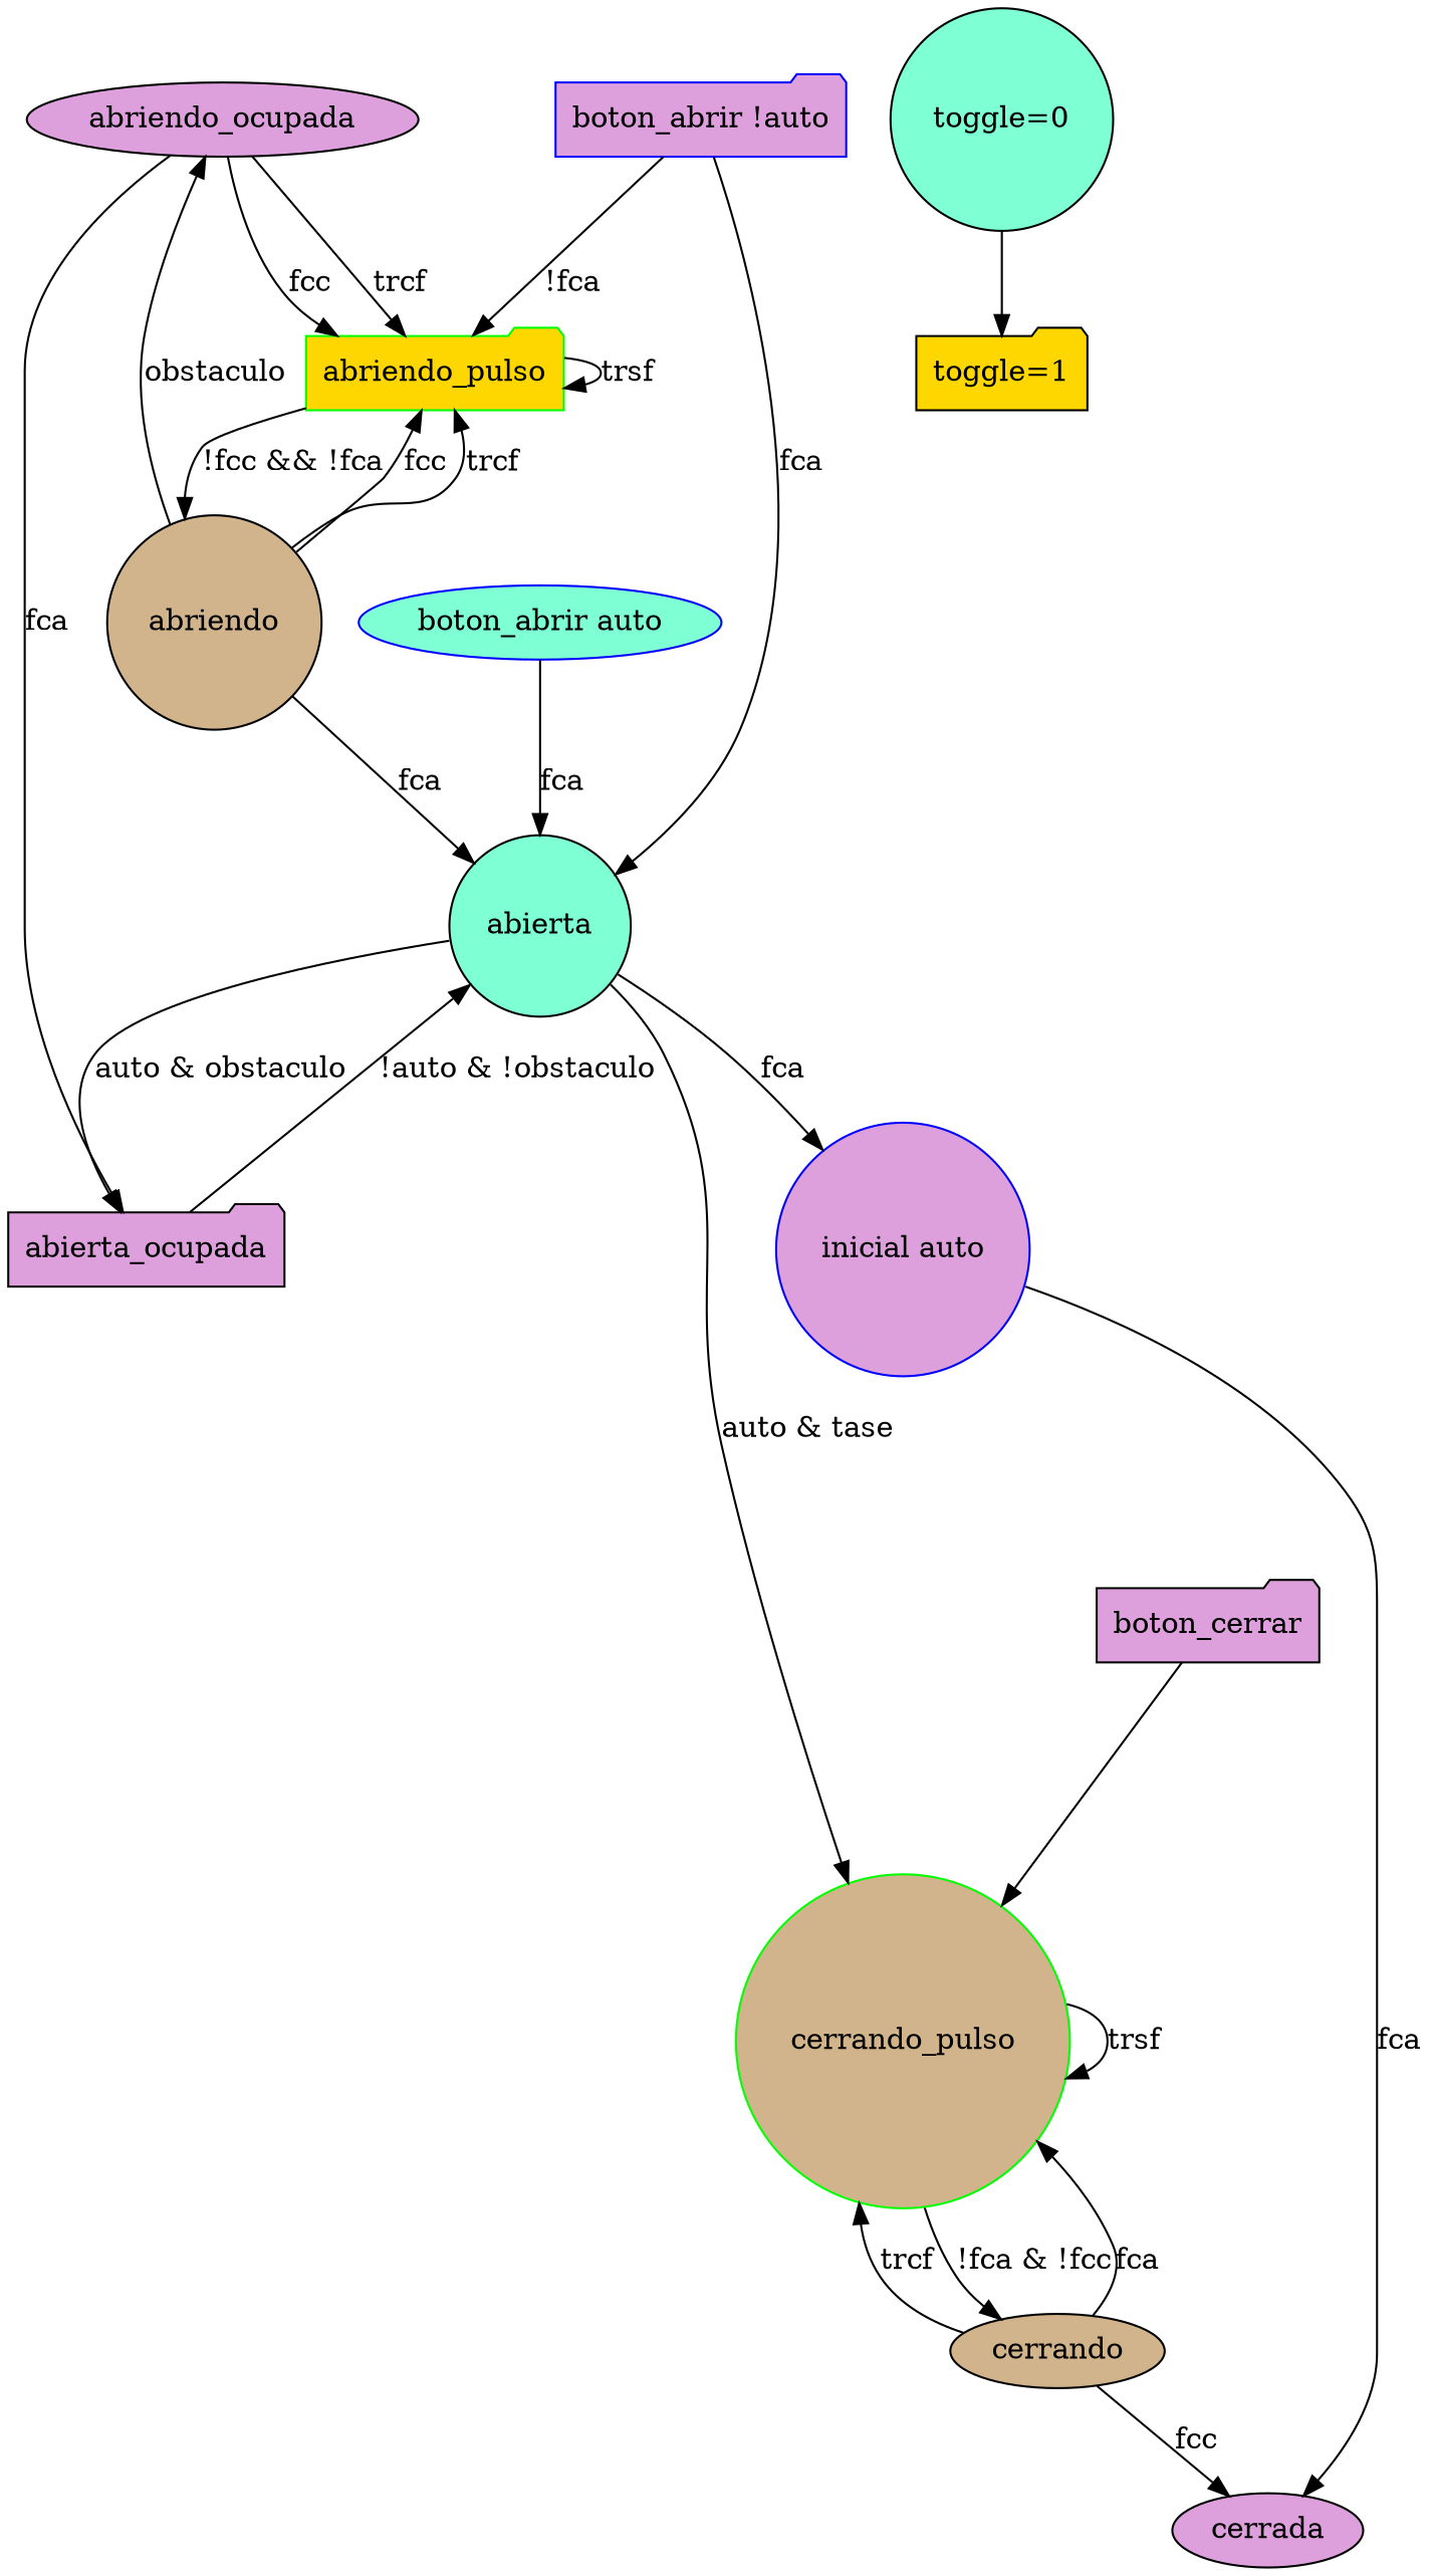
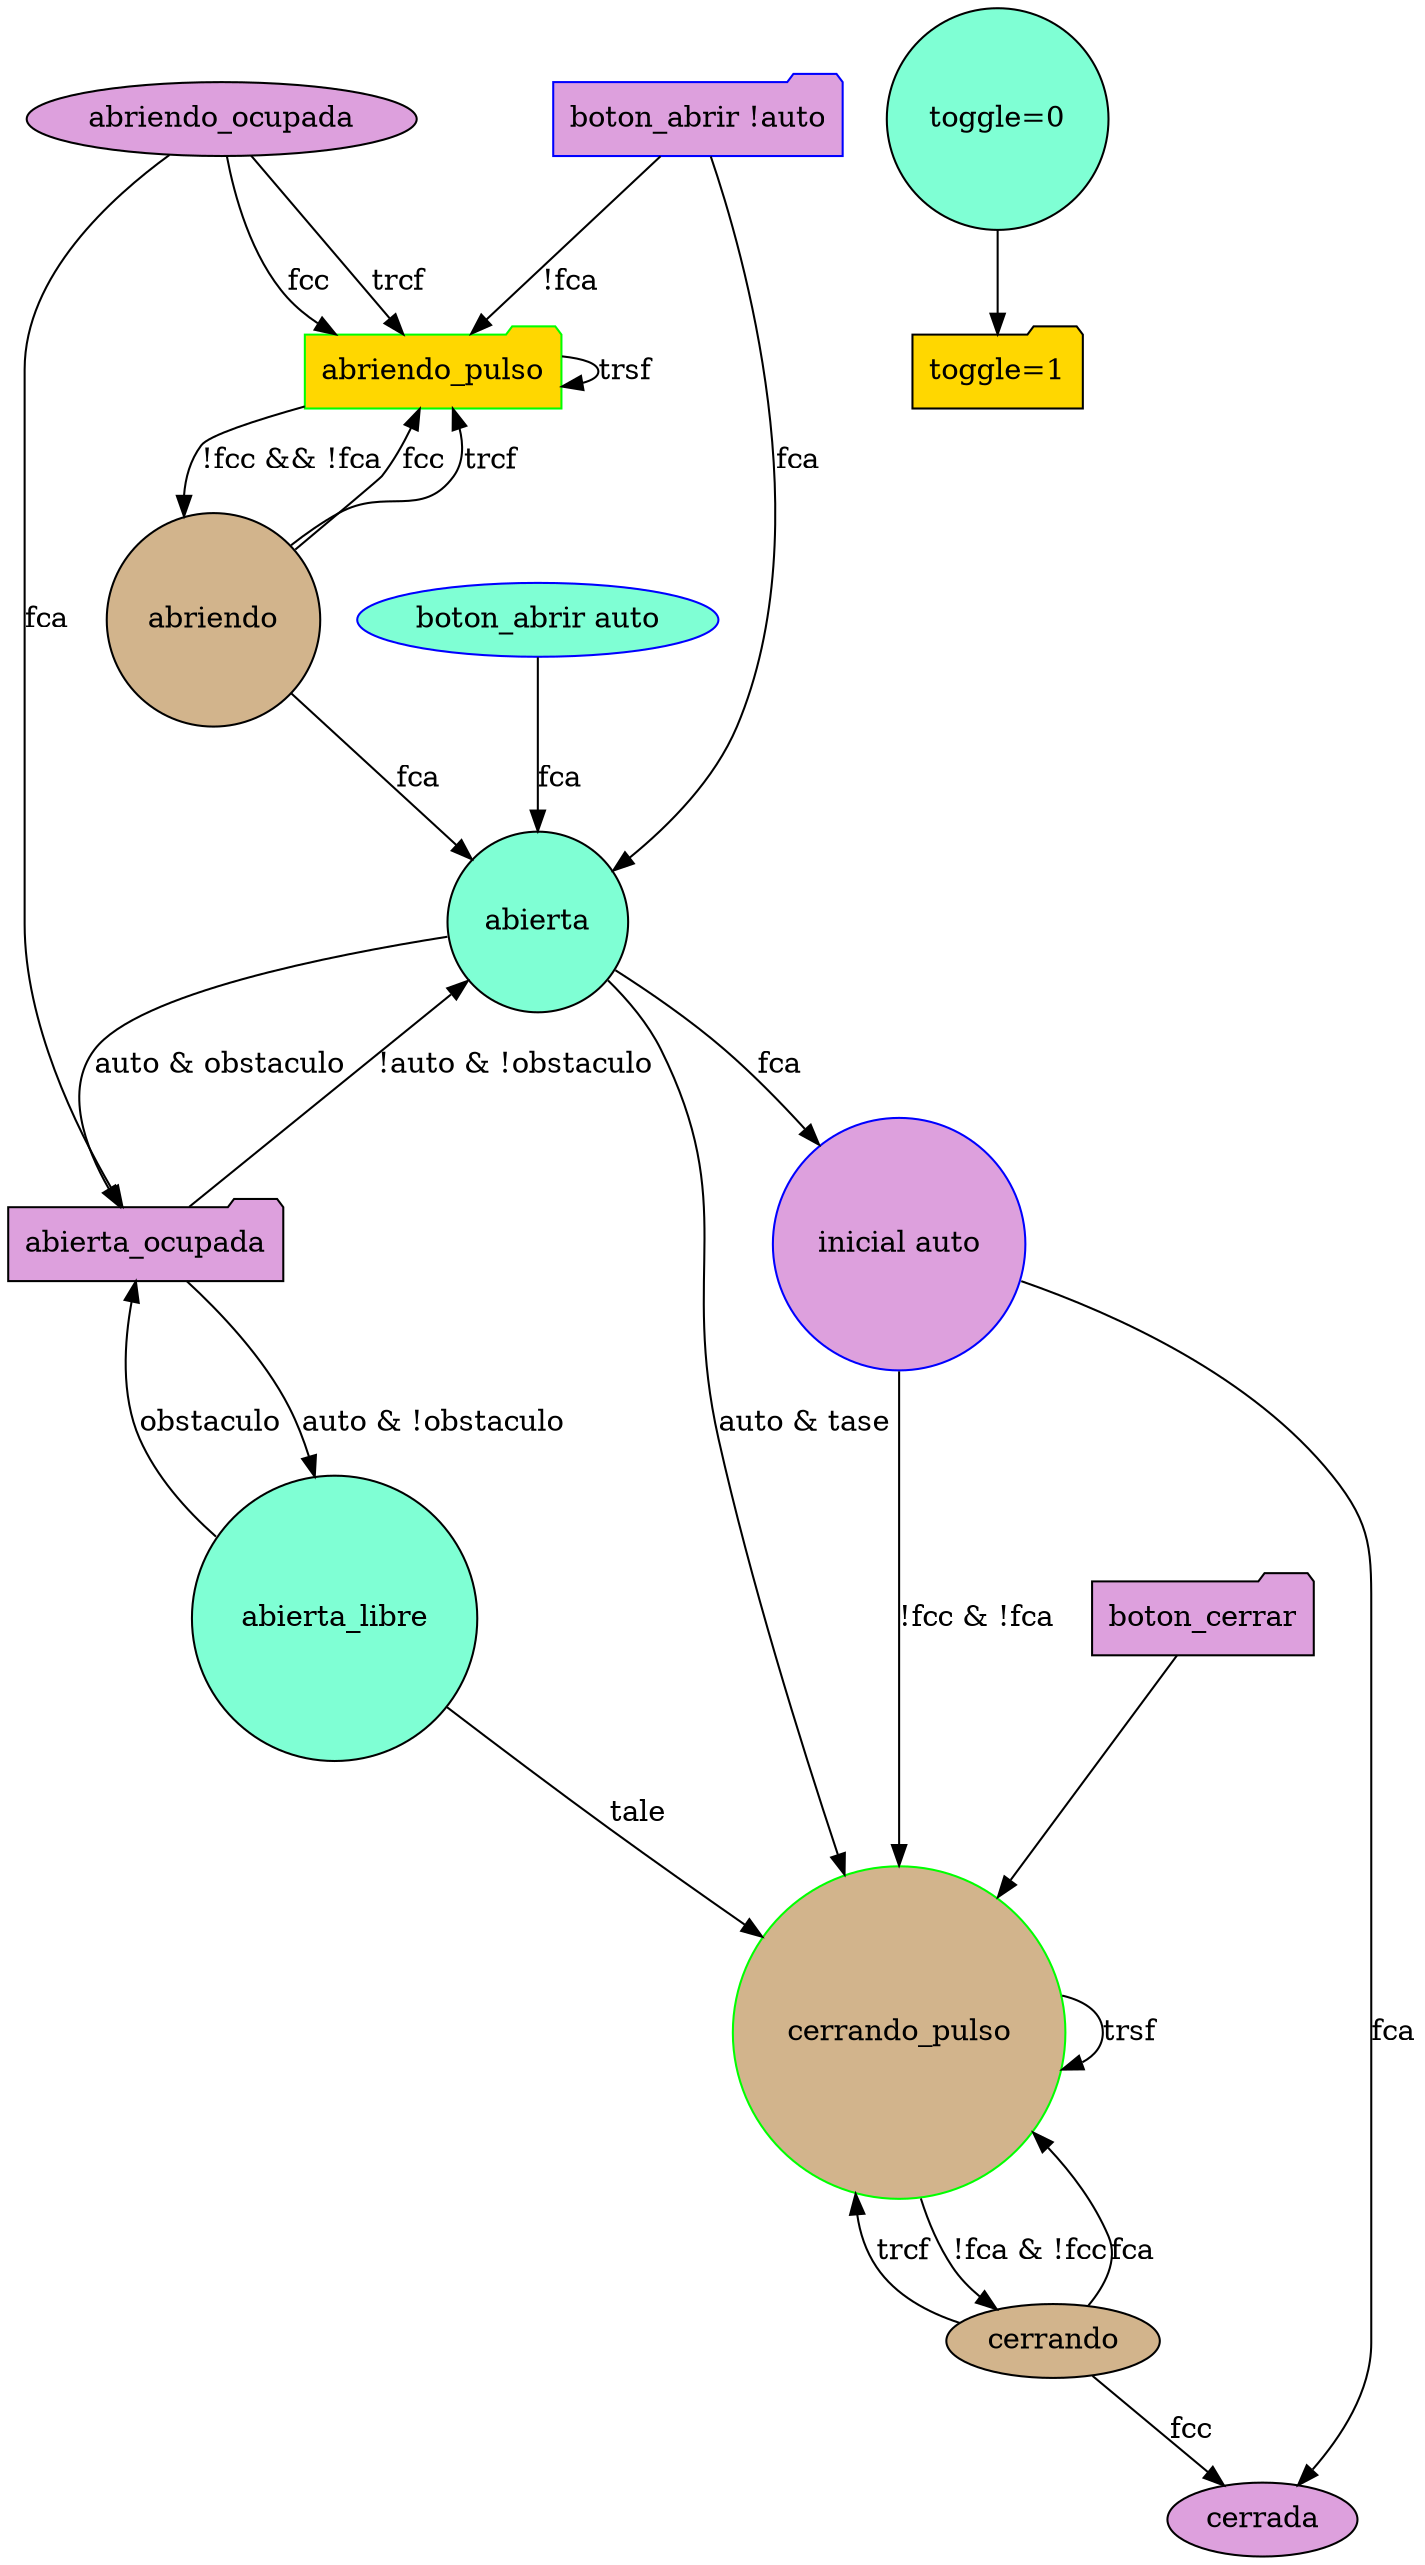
  digraph {
    node [color=black fillcolor=plum shape=circle style=filled]
    "inicial auto" [color=blue]
    cerrando_pulso [color=green fillcolor=tan]
    cerrada [shape=ellipse]
    abierta [fillcolor=aquamarine]
    abierta_ocupada [shape=folder]
    cerrando [fillcolor=tan shape=ellipse]
    boton_cerrar [shape=folder]
    "boton_abrir auto" [color=blue fillcolor=aquamarine shape=ellipse]
    abriendo_pulso [color=green fillcolor=gold shape=folder]
    abriendo [fillcolor=tan]
    "boton_abrir !auto" [color=blue shape=folder]
    abriendo_ocupada [shape=ellipse]
+   abierta_libre [fillcolor=aquamarine]
    "toggle=1" [fillcolor=gold shape=folder]
    "toggle=0" [fillcolor=aquamarine]
+   "inicial auto" -> cerrando_pulso [label="!fcc & !fca"]
    "inicial auto" -> cerrada [label=fca]
    cerrando_pulso -> cerrando_pulso [label=trsf]
    cerrando_pulso -> cerrando [label="!fca & !fcc"]
    abierta -> "inicial auto" [label=fca]
    abierta -> cerrando_pulso [label="auto & tase"]
    abierta -> abierta_ocupada [label="auto & obstaculo"]
    abierta_ocupada -> abierta [label="!auto & !obstaculo"]
+   abierta_ocupada -> abierta_libre [label="auto & !obstaculo"]
    cerrando -> cerrando_pulso [label=fca]
    cerrando -> cerrando_pulso [label=trcf]
    cerrando -> cerrada [label=fcc]
    boton_cerrar -> cerrando_pulso
    "boton_abrir auto" -> abierta [label=fca]
    abriendo_pulso -> abriendo_pulso [label=trsf]
    abriendo_pulso -> abriendo [label="!fcc && !fca"]
    abriendo -> abierta [label=fca]
    abriendo -> abriendo_pulso [label=fcc]
    abriendo -> abriendo_pulso [label=trcf]
-   abriendo -> abriendo_ocupada [label=obstaculo]
    "boton_abrir !auto" -> abierta [label=fca]
    "boton_abrir !auto" -> abriendo_pulso [label="!fca"]
    abriendo_ocupada -> abierta_ocupada [label=fca]
    abriendo_ocupada -> abriendo_pulso [label=fcc]
    abriendo_ocupada -> abriendo_pulso [label=trcf]
+   abierta_libre -> cerrando_pulso [label=tale]
+   abierta_libre -> abierta_ocupada [label=obstaculo]
    "toggle=0" -> "toggle=1"
  }
